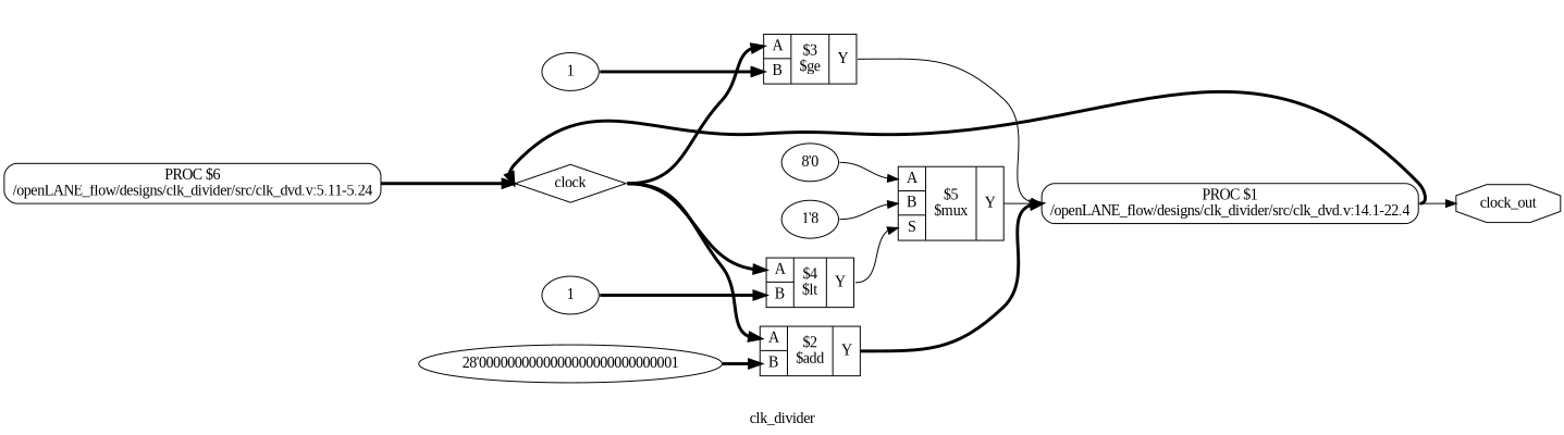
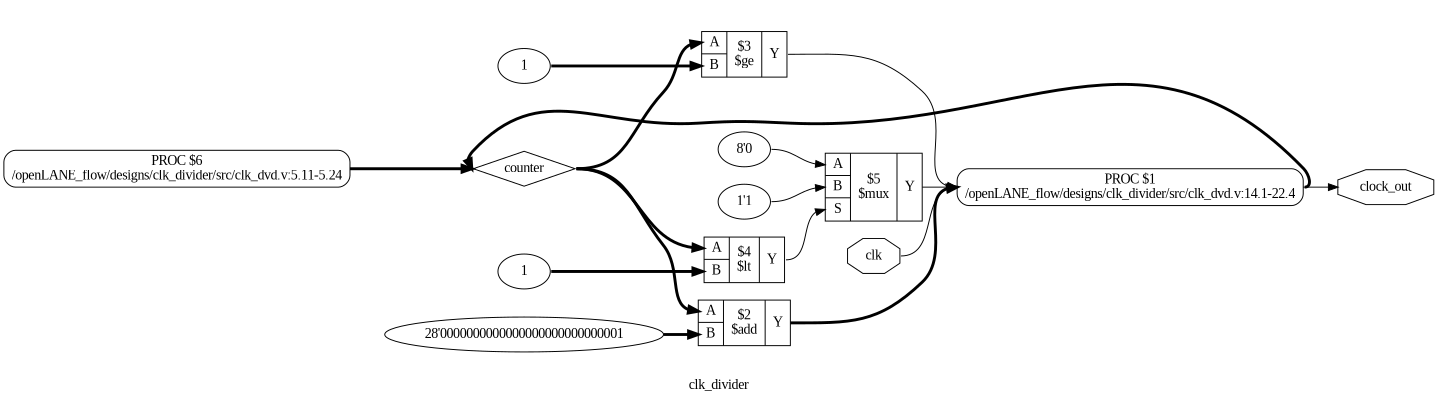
  digraph {
    fontname="Liberation Serif"
    label=clk_divider
    rankdir=LR
    remincross=true
    node [fontname="Liberation Serif"]
    edge [color=black fontname="Liberation Serif" headport=w style="setlinewidth(3)" tailport=e]
-   n1 [color=black fontcolor=black label=clock shape=diamond]
+   n1 [color=black fontcolor=black label=counter shape=diamond]
    n2 [label="{{<p11> A|<p12> B}|$4\n$lt|{<p14> Y}}" shape=record]
    n3 [label="{{<p11> A|<p12> B}|$3\n$ge|{<p14> Y}}" shape=record]
    n4 [label="{{<p11> A|<p12> B}|$2\n$add|{<p14> Y}}" shape=record]
    n5 [label="{{<p11> A|<p12> B|<p13> S}|$5\n$mux|{<p14> Y}}" shape=record]
    n6 [label="PROC $1\n/openLANE_flow/designs/clk_divider/src/clk_dvd.v:14.1-22.4" shape=box style=rounded]
    n7 [color=black fontcolor=black label=clock_out shape=octagon]
-   n9 [label="1'8"]
+   n8 [color=black fontcolor=black label=clk shape=octagon]
+   n9 [label="1'1"]
    n10 [label="8'0"]
    n11 [label=1]
    n12 [label=1]
    n13 [label="28'0000000000000000000000000001"]
    n14 [label="PROC $6\n/openLANE_flow/designs/clk_divider/src/clk_dvd.v:5.11-5.24" shape=box style=rounded]
    n1 -> n2 [headport="p11:w"]
    n1 -> n3 [headport="p11:w"]
    n1 -> n4 [headport="p11:w"]
    n2 -> n5 [headport="p13:w" tailport="p14:e" style=""]
    n3 -> n6 [tailport="p14:e" style=""]
    n4 -> n6 [tailport="p14:e"]
    n5 -> n6 [tailport="p14:e" style=""]
    n6 -> n1
    n6 -> n7 [style=""]
+   n8 -> n6 [style=""]
    n9 -> n5 [headport="p12:w" style=""]
    n10 -> n5 [headport="p11:w" style=""]
    n11 -> n2 [headport="p12:w"]
    n12 -> n3 [headport="p12:w"]
    n13 -> n4 [headport="p12:w"]
    n14 -> n1
  }
